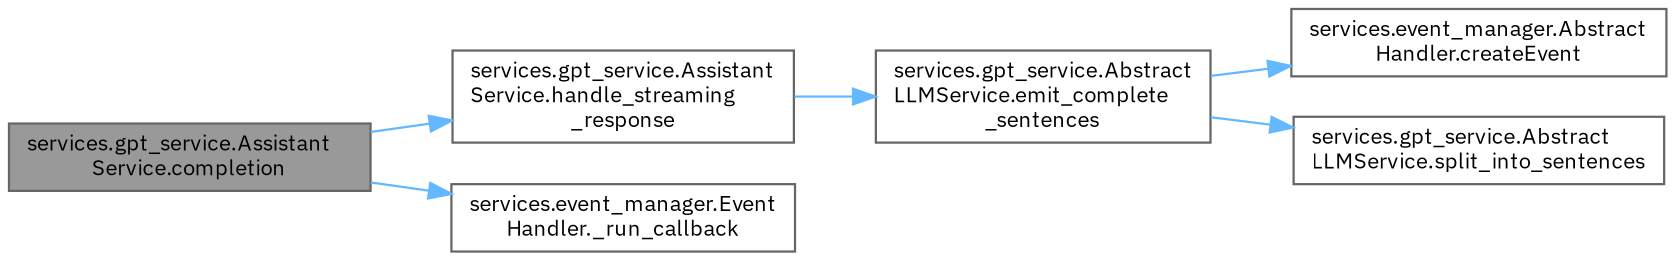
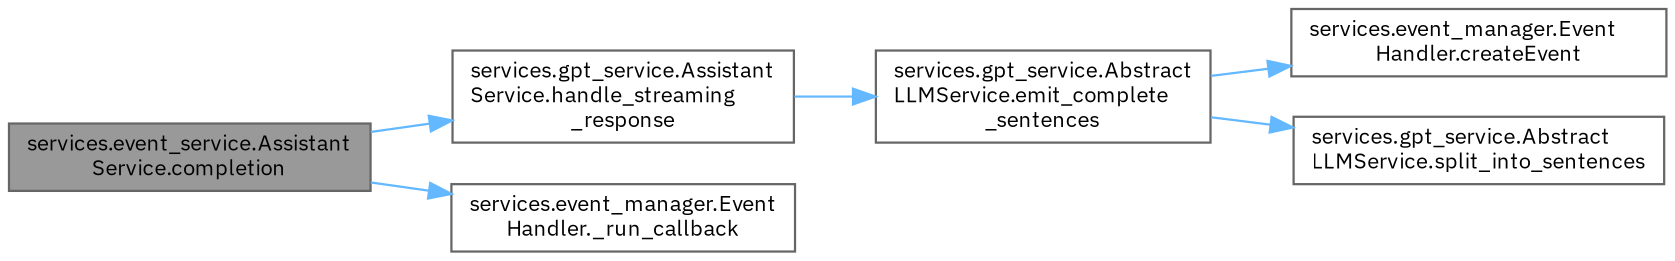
  digraph {
    fontname="IBM Plex Sans"
    rankdir=LR
    node [color=grey40 fillcolor=white fontname="IBM Plex Sans" fontsize=10 shape=box style=filled]
    edge [color=steelblue1 fontname="IBM Plex Sans" fontsize=10 labelfontname=Helvetica labelfontsize=10 style=solid]
-   n1 [color=gray40 fillcolor=grey60 fontcolor=black height=0.2 label="services.gpt_service.Assistant\lService.completion" width=0.4]
+   n1 [color=gray40 fillcolor=grey60 fontcolor=black height=0.2 label="services.event_service.Assistant\lService.completion" width=0.4]
    n2 [height=0.2 label="services.gpt_service.Assistant\lService.handle_streaming\l_response" width=0.4]
    n3 [height=0.2 label="services.event_manager.Event\lHandler._run_callback" width=0.4]
    n4 [height=0.2 label="services.gpt_service.Abstract\lLLMService.emit_complete\l_sentences" width=0.4]
-   n5 [height=0.2 label="services.event_manager.Abstract\lHandler.createEvent" width=0.4]
+   n5 [height=0.2 label="services.event_manager.Event\lHandler.createEvent" width=0.4]
    n6 [height=0.2 label="services.gpt_service.Abstract\lLLMService.split_into_sentences" width=0.4]
    n1 -> n2
    n1 -> n3
    n2 -> n4
    n4 -> n5
    n4 -> n6
  }
